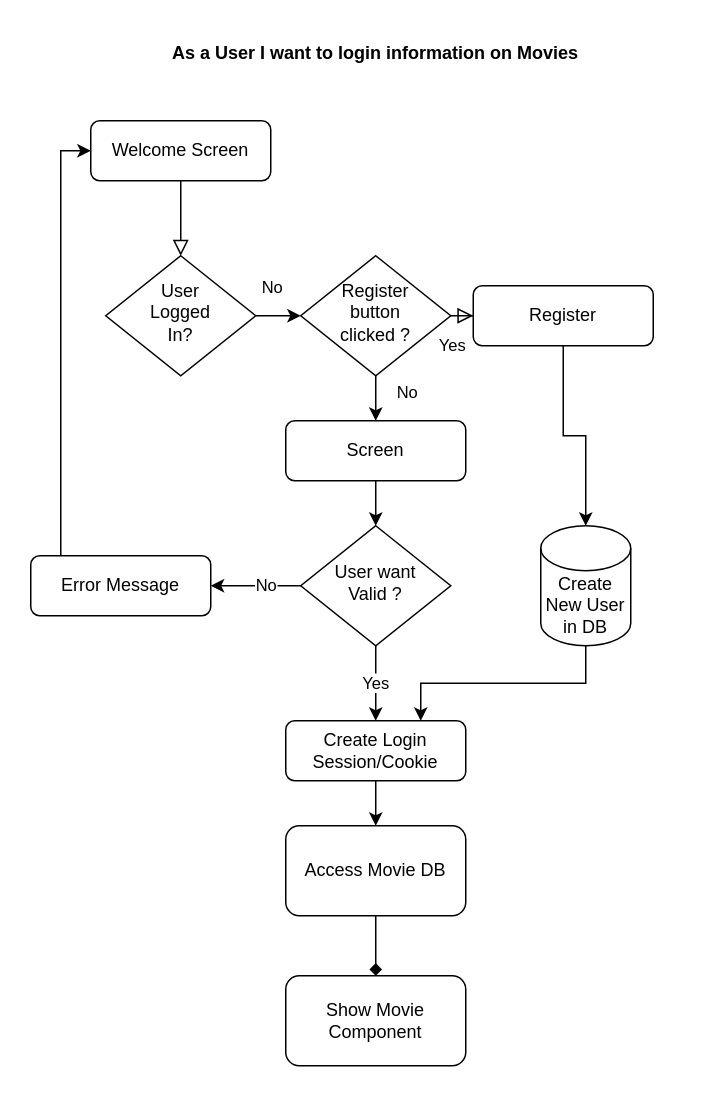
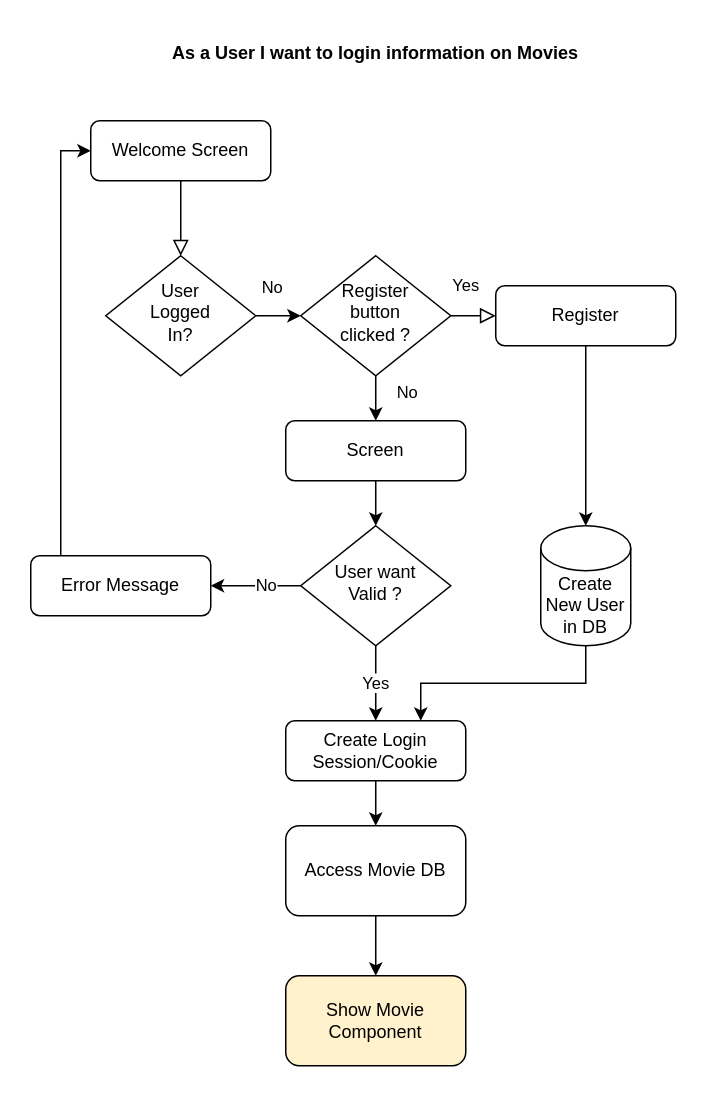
  <mxCell id="0" />
  <mxCell id="1" parent="0" />
  <mxCell id="2" value="" style="rounded=0;html=1;jettySize=auto;orthogonalLoop=1;fontSize=11;endArrow=block;endFill=0;endSize=8;strokeWidth=1;shadow=0;labelBackgroundColor=none;edgeStyle=orthogonalEdgeStyle;" parent="1" source="3" target="7" edge="1"><mxGeometry relative="1" as="geometry" /></mxCell>
  <mxCell id="3" value="Welcome Screen" style="rounded=1;whiteSpace=wrap;html=1;fontSize=12;glass=0;strokeWidth=1;shadow=0;" parent="1" vertex="1"><mxGeometry x="60" y="80" width="120" height="40" as="geometry" /></mxCell>
  <mxCell id="4" value="Yes" style="edgeStyle=orthogonalEdgeStyle;rounded=0;html=1;jettySize=auto;orthogonalLoop=1;fontSize=11;endArrow=block;endFill=0;endSize=8;strokeWidth=1;shadow=0;labelBackgroundColor=none;exitX=1;exitY=0.5;exitDx=0;exitDy=0;" parent="1" source="13" target="9" edge="1"><mxGeometry x="0.2" y="20" relative="1" as="geometry"><mxPoint as="offset" /></mxGeometry></mxCell>
  <mxCell id="5" value="" style="edgeStyle=orthogonalEdgeStyle;rounded=0;orthogonalLoop=1;jettySize=auto;html=1;" edge="1" parent="1" source="7" target="13"><mxGeometry relative="1" as="geometry" /></mxCell>
  <mxCell id="6" value="No" style="edgeLabel;html=1;align=center;verticalAlign=middle;resizable=0;points=[];" vertex="1" connectable="0" parent="5"><mxGeometry x="0.36" y="-1" relative="1" as="geometry"><mxPoint x="-4" y="-21" as="offset" /></mxGeometry></mxCell>
  <mxCell id="7" value="User &lt;br&gt;Logged&lt;br&gt;In?" style="rhombus;whiteSpace=wrap;html=1;shadow=0;fontFamily=Helvetica;fontSize=12;align=center;strokeWidth=1;spacing=6;spacingTop=-4;" parent="1" vertex="1"><mxGeometry x="70" y="170" width="100" height="80" as="geometry" /></mxCell>
  <mxCell id="8" value="" style="edgeStyle=orthogonalEdgeStyle;rounded=0;orthogonalLoop=1;jettySize=auto;html=1;" edge="1" parent="1" source="9" target="18"><mxGeometry relative="1" as="geometry" /></mxCell>
- <mxCell id="9" value="Register" style="rounded=1;whiteSpace=wrap;html=1;fontSize=12;glass=0;strokeWidth=1;shadow=0;" parent="1" vertex="1"><mxGeometry x="315" y="190" width="120" height="40" as="geometry" /></mxCell>
+ <mxCell id="9" value="Register" style="rounded=1;whiteSpace=wrap;html=1;fontSize=12;glass=0;strokeWidth=1;shadow=0;" parent="1" vertex="1"><mxGeometry x="330" y="190" width="120" height="40" as="geometry" /></mxCell>
  <mxCell id="10" value="&lt;span id=&quot;docs-internal-guid-471acc77-7fff-ed85-bc66-30103a5f6fd2&quot;&gt;&lt;/span&gt;&lt;span id=&quot;docs-internal-guid-6b510a21-7fff-43b4-50d8-6ca1a9317572&quot;&gt;&lt;/span&gt;&lt;b&gt;As a User I want to login information on Movies&lt;/b&gt;" style="text;html=1;strokeColor=none;fillColor=none;align=center;verticalAlign=middle;whiteSpace=wrap;rounded=0;" vertex="1" parent="1"><mxGeometry x="90" y="20" width="320" height="30" as="geometry" /></mxCell>
  <mxCell id="11" value="" style="edgeStyle=orthogonalEdgeStyle;rounded=0;orthogonalLoop=1;jettySize=auto;html=1;" edge="1" parent="1" source="13" target="15"><mxGeometry relative="1" as="geometry" /></mxCell>
  <mxCell id="12" value="No" style="edgeLabel;html=1;align=center;verticalAlign=middle;resizable=0;points=[];" vertex="1" connectable="0" parent="11"><mxGeometry x="-0.25" y="2" relative="1" as="geometry"><mxPoint x="18" y="-9" as="offset" /></mxGeometry></mxCell>
  <mxCell id="13" value="Register&lt;br&gt;button&lt;br&gt;clicked ?" style="rhombus;whiteSpace=wrap;html=1;shadow=0;fontFamily=Helvetica;fontSize=12;align=center;strokeWidth=1;spacing=6;spacingTop=-4;" vertex="1" parent="1"><mxGeometry x="200" y="170" width="100" height="80" as="geometry" /></mxCell>
  <mxCell id="14" value="" style="edgeStyle=orthogonalEdgeStyle;rounded=0;orthogonalLoop=1;jettySize=auto;html=1;" edge="1" parent="1" source="15" target="22"><mxGeometry relative="1" as="geometry" /></mxCell>
  <mxCell id="15" value="Screen" style="rounded=1;whiteSpace=wrap;html=1;fontSize=12;glass=0;strokeWidth=1;shadow=0;" vertex="1" parent="1"><mxGeometry x="190" y="280" width="120" height="40" as="geometry" /></mxCell>
  <mxCell id="16" value="" style="edgeStyle=orthogonalEdgeStyle;rounded=0;orthogonalLoop=1;jettySize=auto;html=1;" edge="1" parent="1" source="17" target="27"><mxGeometry relative="1" as="geometry" /></mxCell>
  <mxCell id="17" value="Create Login &lt;br&gt;Session/Cookie" style="rounded=1;whiteSpace=wrap;html=1;fontSize=12;glass=0;strokeWidth=1;shadow=0;" vertex="1" parent="1"><mxGeometry x="190" y="480" width="120" height="40" as="geometry" /></mxCell>
  <mxCell id="18" value="Create New User in DB" style="shape=cylinder3;whiteSpace=wrap;html=1;boundedLbl=1;backgroundOutline=1;size=15;" vertex="1" parent="1"><mxGeometry x="360" y="350" width="60" height="80" as="geometry" /></mxCell>
  <mxCell id="19" value="Yes" style="edgeStyle=orthogonalEdgeStyle;rounded=0;orthogonalLoop=1;jettySize=auto;html=1;" edge="1" parent="1" source="22" target="17"><mxGeometry relative="1" as="geometry" /></mxCell>
  <mxCell id="20" value="" style="edgeStyle=orthogonalEdgeStyle;rounded=0;orthogonalLoop=1;jettySize=auto;html=1;" edge="1" parent="1" source="22" target="25"><mxGeometry relative="1" as="geometry" /></mxCell>
  <mxCell id="21" value="No" style="edgeLabel;html=1;align=center;verticalAlign=middle;resizable=0;points=[];" vertex="1" connectable="0" parent="20"><mxGeometry x="-0.2" y="-1" relative="1" as="geometry"><mxPoint as="offset" /></mxGeometry></mxCell>
  <mxCell id="22" value="User want&lt;br&gt;Valid ?" style="rhombus;whiteSpace=wrap;html=1;shadow=0;fontFamily=Helvetica;fontSize=12;align=center;strokeWidth=1;spacing=6;spacingTop=-4;" vertex="1" parent="1"><mxGeometry x="200" y="350" width="100" height="80" as="geometry" /></mxCell>
  <mxCell id="23" value="" style="edgeStyle=orthogonalEdgeStyle;rounded=0;orthogonalLoop=1;jettySize=auto;html=1;exitX=0.5;exitY=1;exitDx=0;exitDy=0;exitPerimeter=0;entryX=0.75;entryY=0;entryDx=0;entryDy=0;" edge="1" parent="1" source="18" target="17"><mxGeometry relative="1" as="geometry"><mxPoint x="400" y="240" as="sourcePoint" /><mxPoint x="400" y="360" as="targetPoint" /></mxGeometry></mxCell>
  <mxCell id="24" value="" style="edgeStyle=orthogonalEdgeStyle;rounded=0;orthogonalLoop=1;jettySize=auto;html=1;entryX=0;entryY=0.5;entryDx=0;entryDy=0;" edge="1" parent="1" source="25" target="3"><mxGeometry relative="1" as="geometry"><mxPoint x="80" y="300" as="targetPoint" /><Array as="points"><mxPoint x="40" y="100" /></Array></mxGeometry></mxCell>
  <mxCell id="25" value="Error Message" style="rounded=1;whiteSpace=wrap;html=1;fontSize=12;glass=0;strokeWidth=1;shadow=0;" vertex="1" parent="1"><mxGeometry x="20" y="370" width="120" height="40" as="geometry" /></mxCell>
- <mxCell id="26" value="" style="edgeStyle=orthogonalEdgeStyle;rounded=0;orthogonalLoop=1;jettySize=auto;html=1;endArrow=diamond;" edge="1" parent="1" source="27" target="28"><mxGeometry relative="1" as="geometry" /></mxCell>
+ <mxCell id="26" value="" style="edgeStyle=orthogonalEdgeStyle;rounded=0;orthogonalLoop=1;jettySize=auto;html=1;" edge="1" parent="1" source="27" target="28"><mxGeometry relative="1" as="geometry" /></mxCell>
  <mxCell id="27" value="Access Movie DB" style="whiteSpace=wrap;html=1;rounded=1;glass=0;strokeWidth=1;shadow=0;" vertex="1" parent="1"><mxGeometry x="190" y="550" width="120" height="60" as="geometry" /></mxCell>
- <mxCell id="28" value="Show Movie Component" style="whiteSpace=wrap;html=1;rounded=1;glass=0;strokeWidth=1;shadow=0;" vertex="1" parent="1"><mxGeometry x="190" y="650" width="120" height="60" as="geometry" /></mxCell>
+ <mxCell id="28" value="Show Movie Component" style="whiteSpace=wrap;html=1;rounded=1;glass=0;strokeWidth=1;shadow=0;fillColor=#fff2cc;" vertex="1" parent="1"><mxGeometry x="190" y="650" width="120" height="60" as="geometry" /></mxCell>
